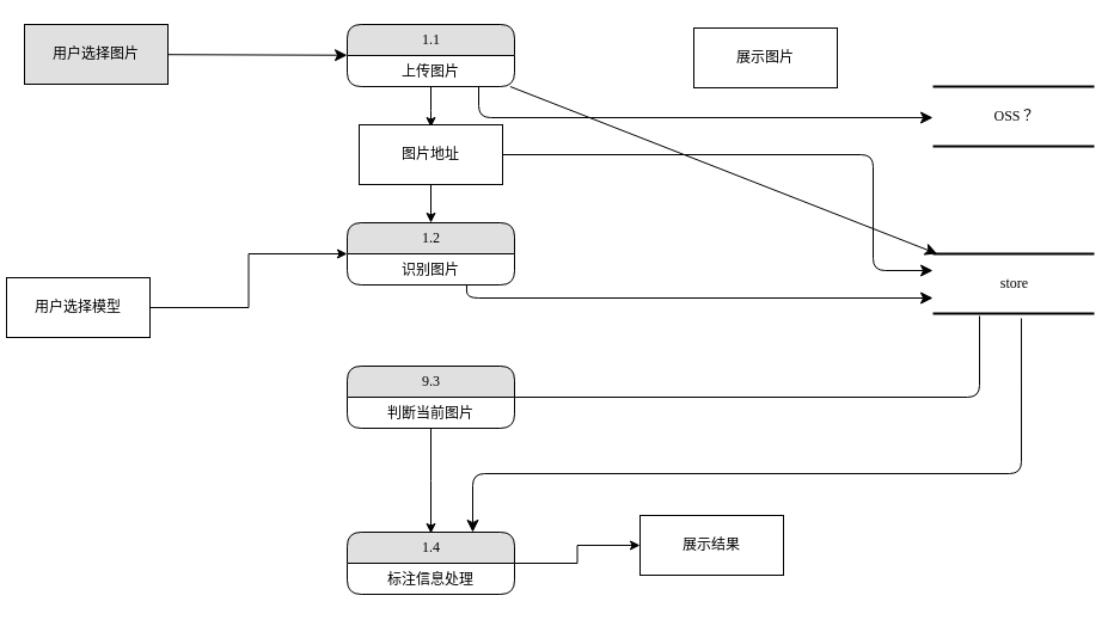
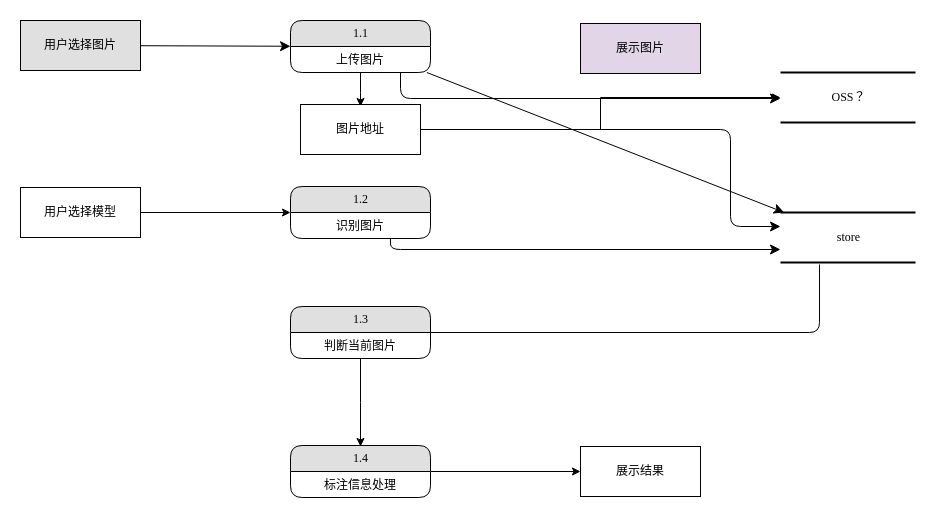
  <mxCell id="0" />
  <mxCell id="1" parent="0" />
  <mxCell id="2" value="OSS？" style="html=1;rounded=0;shadow=0;comic=0;labelBackgroundColor=none;strokeWidth=2;fontFamily=Verdana;fontSize=12;align=center;shape=mxgraph.ios7ui.horLines;" parent="1" vertex="1"><mxGeometry x="780" y="72" width="135" height="50" as="geometry" /></mxCell>
- <mxCell id="3" value="展示图片" style="whiteSpace=wrap;html=1;rounded=0;shadow=0;comic=0;labelBackgroundColor=none;strokeWidth=1;fontFamily=Verdana;fontSize=12;align=center;" parent="1" vertex="1"><mxGeometry x="580" y="23" width="120" height="50" as="geometry" /></mxCell>
+ <mxCell id="3" value="展示图片" style="whiteSpace=wrap;html=1;rounded=0;shadow=0;comic=0;labelBackgroundColor=none;strokeWidth=1;fontFamily=Verdana;fontSize=12;align=center;fillColor=#e1d5e7;" parent="1" vertex="1"><mxGeometry x="580" y="23" width="120" height="50" as="geometry" /></mxCell>
  <mxCell id="4" style="edgeStyle=none;html=1;labelBackgroundColor=none;startFill=0;startSize=8;endFill=1;endSize=8;fontFamily=Verdana;fontSize=12;" parent="1" source="5" target="9" edge="1"><mxGeometry relative="1" as="geometry" /></mxCell>
  <mxCell id="5" value="用户选择图片" style="whiteSpace=wrap;html=1;rounded=0;shadow=0;comic=0;labelBackgroundColor=none;strokeWidth=1;fontFamily=Verdana;fontSize=12;align=center;fillColor=#e0e0e0;" parent="1" vertex="1"><mxGeometry x="20" y="20" width="120" height="50" as="geometry" /></mxCell>
  <mxCell id="6" style="edgeStyle=none;html=1;labelBackgroundColor=none;startFill=0;startSize=8;endFill=1;endSize=8;fontFamily=Verdana;fontSize=12;" parent="1" source="9" target="11" edge="1"><mxGeometry relative="1" as="geometry" /></mxCell>
  <mxCell id="7" style="edgeStyle=orthogonalEdgeStyle;html=1;labelBackgroundColor=none;startFill=0;startSize=8;endFill=1;endSize=8;fontFamily=Verdana;fontSize=12;" parent="1" source="9" target="2" edge="1"><mxGeometry relative="1" as="geometry"><Array as="points"><mxPoint x="400" y="98" /></Array></mxGeometry></mxCell>
  <mxCell id="8" value="" style="edgeStyle=orthogonalEdgeStyle;rounded=0;orthogonalLoop=1;jettySize=auto;html=1;" edge="1" parent="1" source="9"><mxGeometry relative="1" as="geometry"><mxPoint x="360" y="106" as="targetPoint" /></mxGeometry></mxCell>
  <mxCell id="9" value="1.1" style="swimlane;html=1;fontStyle=0;childLayout=stackLayout;horizontal=1;startSize=26;fillColor=#e0e0e0;horizontalStack=0;resizeParent=1;resizeLast=0;collapsible=1;marginBottom=0;swimlaneFillColor=#ffffff;align=center;rounded=1;shadow=0;comic=0;labelBackgroundColor=none;strokeWidth=1;fontFamily=Verdana;fontSize=12" parent="1" vertex="1"><mxGeometry x="290" y="20" width="140" height="52" as="geometry" /></mxCell>
  <mxCell id="10" value="上传图片" style="text;html=1;strokeColor=none;fillColor=none;spacingLeft=4;spacingRight=4;whiteSpace=wrap;overflow=hidden;rotatable=0;points=[[0,0.5],[1,0.5]];portConstraint=eastwest;align=center;" parent="9" vertex="1"><mxGeometry y="26" width="140" height="26" as="geometry" /></mxCell>
  <mxCell id="11" value="store" style="html=1;rounded=0;shadow=0;comic=0;labelBackgroundColor=none;strokeWidth=2;fontFamily=Verdana;fontSize=12;align=center;shape=mxgraph.ios7ui.horLines;" parent="1" vertex="1"><mxGeometry x="780" y="212" width="135" height="50" as="geometry" /></mxCell>
  <mxCell id="12" value="1.2" style="swimlane;html=1;fontStyle=0;childLayout=stackLayout;horizontal=1;startSize=26;fillColor=#e0e0e0;horizontalStack=0;resizeParent=1;resizeLast=0;collapsible=1;marginBottom=0;swimlaneFillColor=#ffffff;align=center;rounded=1;shadow=0;comic=0;labelBackgroundColor=none;strokeWidth=1;fontFamily=Verdana;fontSize=12" parent="1" vertex="1"><mxGeometry x="290" y="186" width="140" height="52" as="geometry" /></mxCell>
  <mxCell id="13" value="识别图片" style="text;html=1;strokeColor=none;fillColor=none;spacingLeft=4;spacingRight=4;whiteSpace=wrap;overflow=hidden;rotatable=0;points=[[0,0.5],[1,0.5]];portConstraint=eastwest;align=center;" parent="12" vertex="1"><mxGeometry y="26" width="140" height="26" as="geometry" /></mxCell>
  <mxCell id="14" style="edgeStyle=orthogonalEdgeStyle;html=1;labelBackgroundColor=none;startFill=0;startSize=8;endFill=1;endSize=8;fontFamily=Verdana;fontSize=12;exitX=0.714;exitY=1;exitDx=0;exitDy=0;entryX=0;entryY=0.74;entryDx=0;entryDy=0;entryPerimeter=0;exitPerimeter=0;" parent="1" source="13" target="11" edge="1"><mxGeometry relative="1" as="geometry"><Array as="points"><mxPoint x="390" y="249" /></Array><mxPoint x="510" y="322" as="sourcePoint" /><mxPoint x="770" y="249" as="targetPoint" /></mxGeometry></mxCell>
  <mxCell id="15" value="" style="edgeStyle=orthogonalEdgeStyle;rounded=0;orthogonalLoop=1;jettySize=auto;html=1;entryX=0;entryY=0.5;entryDx=0;entryDy=0;" edge="1" parent="1" source="16" target="22"><mxGeometry relative="1" as="geometry"><mxPoint x="510" y="391" as="targetPoint" /></mxGeometry></mxCell>
  <mxCell id="16" value="1.4" style="swimlane;html=1;fontStyle=0;childLayout=stackLayout;horizontal=1;startSize=26;fillColor=#e0e0e0;horizontalStack=0;resizeParent=1;resizeLast=0;collapsible=1;marginBottom=0;swimlaneFillColor=#ffffff;align=center;rounded=1;shadow=0;comic=0;labelBackgroundColor=none;strokeWidth=1;fontFamily=Verdana;fontSize=12" parent="1" vertex="1"><mxGeometry x="290" y="445" width="140" height="52" as="geometry" /></mxCell>
  <mxCell id="17" value="标注信息处理" style="text;html=1;strokeColor=none;fillColor=none;spacingLeft=4;spacingRight=4;whiteSpace=wrap;overflow=hidden;rotatable=0;points=[[0,0.5],[1,0.5]];portConstraint=eastwest;align=center;" parent="16" vertex="1"><mxGeometry y="26" width="140" height="26" as="geometry" /></mxCell>
- <mxCell id="18" style="edgeStyle=orthogonalEdgeStyle;html=1;labelBackgroundColor=none;startFill=0;startSize=8;endFill=1;endSize=8;fontFamily=Verdana;fontSize=12;entryX=0.75;entryY=0;entryDx=0;entryDy=0;exitX=0.548;exitY=1.08;exitDx=0;exitDy=0;exitPerimeter=0;" parent="1" source="11" target="16" edge="1"><mxGeometry relative="1" as="geometry"><Array as="points"><mxPoint x="854" y="396" /><mxPoint x="395" y="396" /></Array><mxPoint x="-20" y="247" as="sourcePoint" /><mxPoint x="290" y="392" as="targetPoint" /></mxGeometry></mxCell>
- <mxCell id="19" value="" style="edgeStyle=orthogonalEdgeStyle;rounded=0;orthogonalLoop=1;jettySize=auto;html=1;entryX=0.5;entryY=0;entryDx=0;entryDy=0;" edge="1" parent="1" source="20" target="12"><mxGeometry relative="1" as="geometry" /></mxCell>
+ <mxCell id="19" value="" style="edgeStyle=orthogonalEdgeStyle;rounded=0;orthogonalLoop=1;jettySize=auto;html=1;" edge="1" parent="1" source="20" target="2"><mxGeometry relative="1" as="geometry" /></mxCell>
  <mxCell id="20" value="图片地址" style="whiteSpace=wrap;html=1;rounded=0;shadow=0;comic=0;labelBackgroundColor=none;strokeWidth=1;fontFamily=Verdana;fontSize=12;align=center;" vertex="1" parent="1"><mxGeometry x="300" y="104" width="120" height="50" as="geometry" /></mxCell>
  <mxCell id="21" style="edgeStyle=orthogonalEdgeStyle;html=1;labelBackgroundColor=none;startFill=0;startSize=8;endFill=1;endSize=8;fontFamily=Verdana;fontSize=12;exitX=1;exitY=0.5;exitDx=0;exitDy=0;" edge="1" parent="1" source="20"><mxGeometry relative="1" as="geometry"><Array as="points"><mxPoint x="730" y="129" /><mxPoint x="730" y="226" /><mxPoint x="780" y="226" /></Array><mxPoint x="410" y="82" as="sourcePoint" /><mxPoint x="780" y="226" as="targetPoint" /></mxGeometry></mxCell>
- <mxCell id="22" value="展示结果" style="whiteSpace=wrap;html=1;rounded=0;shadow=0;comic=0;labelBackgroundColor=none;strokeWidth=1;fontFamily=Verdana;fontSize=12;align=center;" vertex="1" parent="1"><mxGeometry x="535" y="431" width="120" height="50" as="geometry" /></mxCell>
+ <mxCell id="22" value="展示结果" style="whiteSpace=wrap;html=1;rounded=0;shadow=0;comic=0;labelBackgroundColor=none;strokeWidth=1;fontFamily=Verdana;fontSize=12;align=center;" vertex="1" parent="1"><mxGeometry x="580" y="446" width="120" height="50" as="geometry" /></mxCell>
  <mxCell id="23" value="" style="edgeStyle=orthogonalEdgeStyle;rounded=0;orthogonalLoop=1;jettySize=auto;html=1;entryX=0;entryY=0.5;entryDx=0;entryDy=0;" edge="1" parent="1" source="24" target="12"><mxGeometry relative="1" as="geometry"><mxPoint x="120" y="212" as="targetPoint" /></mxGeometry></mxCell>
- <mxCell id="24" value="用户选择模型" style="whiteSpace=wrap;html=1;rounded=0;shadow=0;comic=0;labelBackgroundColor=none;strokeWidth=1;fontFamily=Verdana;fontSize=12;align=center;" vertex="1" parent="1"><mxGeometry x="5" y="232" width="120" height="50" as="geometry" /></mxCell>
+ <mxCell id="24" value="用户选择模型" style="whiteSpace=wrap;html=1;rounded=0;shadow=0;comic=0;labelBackgroundColor=none;strokeWidth=1;fontFamily=Verdana;fontSize=12;align=center;" vertex="1" parent="1"><mxGeometry x="20" y="187" width="120" height="50" as="geometry" /></mxCell>
  <mxCell id="25" value="" style="edgeStyle=orthogonalEdgeStyle;rounded=0;orthogonalLoop=1;jettySize=auto;html=1;" edge="1" parent="1" source="26"><mxGeometry relative="1" as="geometry"><mxPoint x="360" y="446" as="targetPoint" /></mxGeometry></mxCell>
- <mxCell id="26" value="9.3" style="swimlane;html=1;fontStyle=0;childLayout=stackLayout;horizontal=1;startSize=26;fillColor=#e0e0e0;horizontalStack=0;resizeParent=1;resizeLast=0;collapsible=1;marginBottom=0;swimlaneFillColor=#ffffff;align=center;rounded=1;shadow=0;comic=0;labelBackgroundColor=none;strokeWidth=1;fontFamily=Verdana;fontSize=12" vertex="1" parent="1"><mxGeometry x="290" y="306" width="140" height="52" as="geometry" /></mxCell>
+ <mxCell id="26" value="1.3" style="swimlane;html=1;fontStyle=0;childLayout=stackLayout;horizontal=1;startSize=26;fillColor=#e0e0e0;horizontalStack=0;resizeParent=1;resizeLast=0;collapsible=1;marginBottom=0;swimlaneFillColor=#ffffff;align=center;rounded=1;shadow=0;comic=0;labelBackgroundColor=none;strokeWidth=1;fontFamily=Verdana;fontSize=12" vertex="1" parent="1"><mxGeometry x="290" y="306" width="140" height="52" as="geometry" /></mxCell>
  <mxCell id="27" value="判断当前图片" style="text;html=1;strokeColor=none;fillColor=none;spacingLeft=4;spacingRight=4;whiteSpace=wrap;overflow=hidden;rotatable=0;points=[[0,0.5],[1,0.5]];portConstraint=eastwest;align=center;" vertex="1" parent="26"><mxGeometry y="26" width="140" height="26" as="geometry" /></mxCell>
  <mxCell id="28" style="edgeStyle=orthogonalEdgeStyle;html=1;labelBackgroundColor=none;startFill=0;startSize=8;endFill=1;endSize=8;fontFamily=Verdana;fontSize=12;entryX=1;entryY=0.5;entryDx=0;entryDy=0;exitX=0.289;exitY=1.04;exitDx=0;exitDy=0;exitPerimeter=0;endArrow=none;" edge="1" parent="1" source="11" target="26"><mxGeometry relative="1" as="geometry"><Array as="points"><mxPoint x="819" y="332" /></Array><mxPoint x="864" y="276" as="sourcePoint" /><mxPoint x="370" y="455" as="targetPoint" /></mxGeometry></mxCell>
